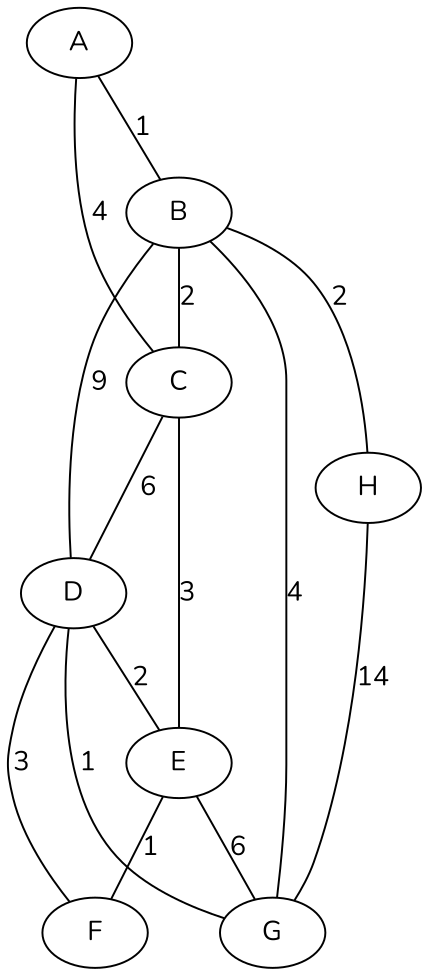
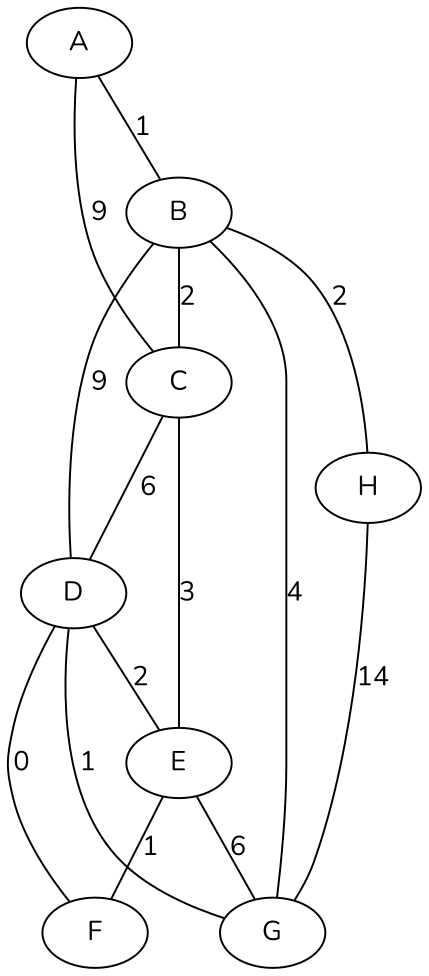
  graph {
    fontname=Nunito
    node [fontname=Nunito]
    edge [fontname=Nunito]
    B
    C
    D
    G
    H
    E
    F
    A
    B -- C [label=2]
    B -- D [label=9]
    B -- G [label=4]
    B -- H [label=2]
    C -- D [label=6]
    C -- E [label=3]
    D -- G [label=1]
    D -- E [label=2]
-   D -- F [label=3]
+   D -- F [label=0]
    H -- G [label=14]
    E -- G [label=6]
    E -- F [label=1]
    A -- B [label=1]
-   A -- C [label=4]
+   A -- C [label=9]
  }
